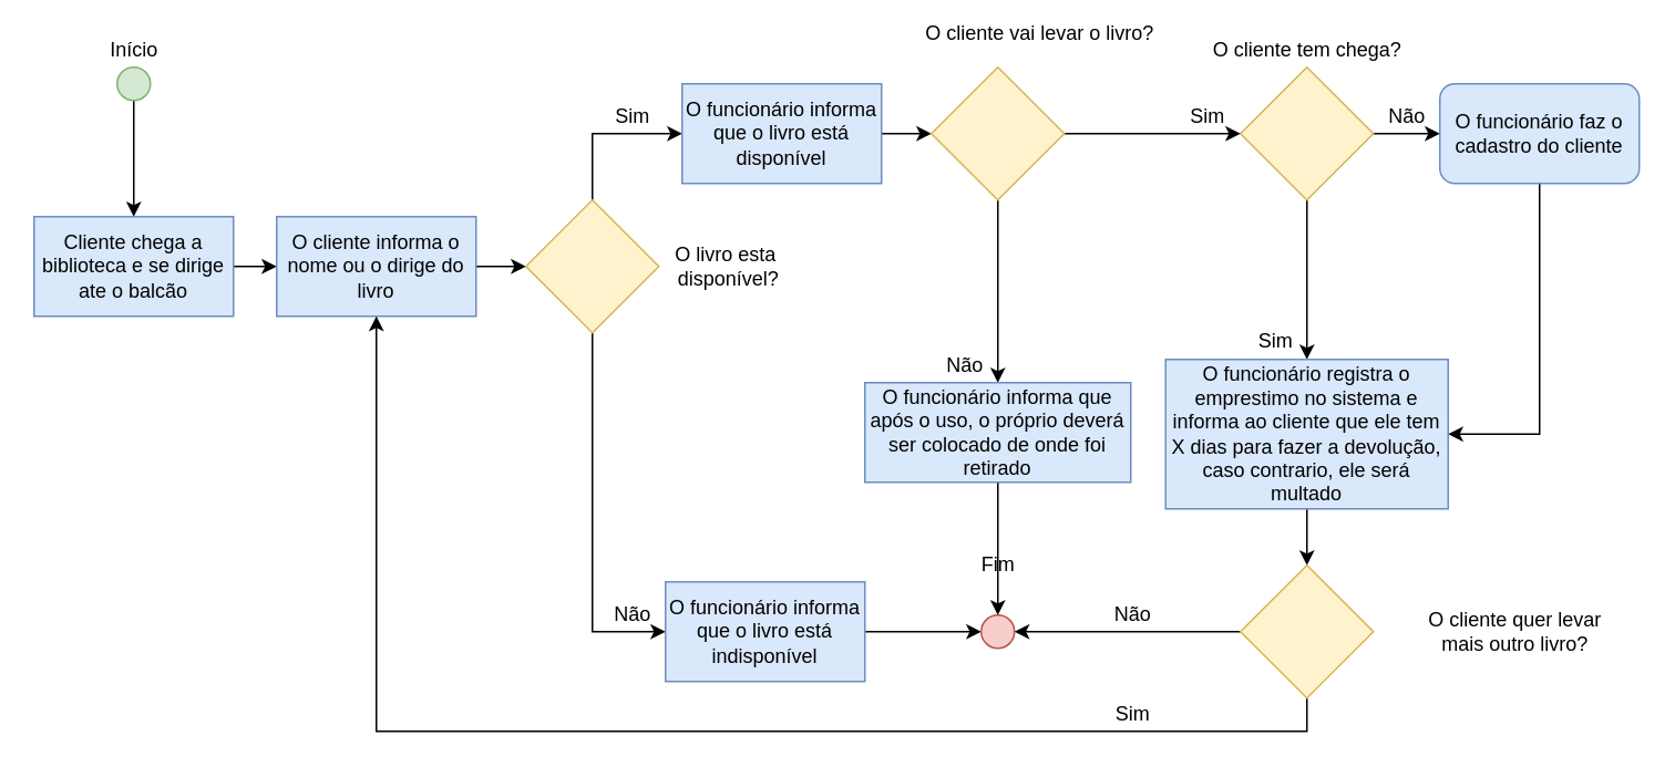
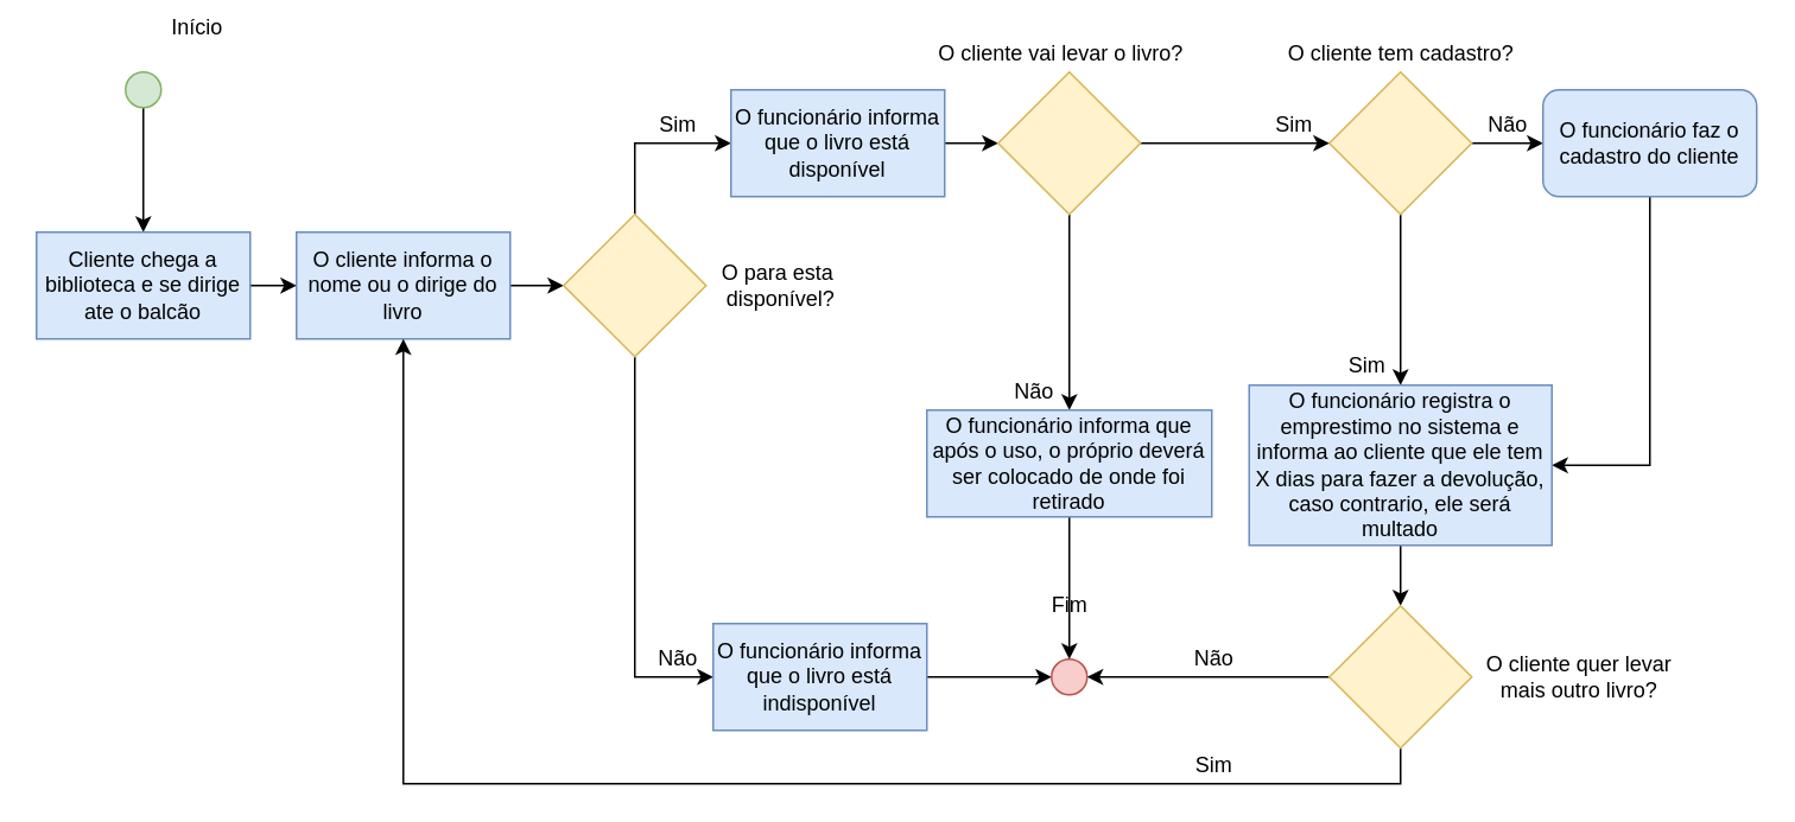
  <mxCell id="0" />
  <mxCell id="1" parent="0" />
  <mxCell id="2" value="" style="edgeStyle=orthogonalEdgeStyle;rounded=0;orthogonalLoop=1;jettySize=auto;html=1;" edge="1" parent="1" source="3" target="6"><mxGeometry relative="1" as="geometry" /></mxCell>
  <mxCell id="3" value="" style="ellipse;whiteSpace=wrap;html=1;aspect=fixed;fillColor=#d5e8d4;strokeColor=#82b366;" vertex="1" parent="1"><mxGeometry x="70" y="40" width="20" height="20" as="geometry" /></mxCell>
- <mxCell id="4" value="&lt;font style=&quot;font-size: 12px&quot;&gt;Início&lt;/font&gt;" style="text;html=1;align=center;verticalAlign=middle;resizable=0;points=[];autosize=1;strokeColor=none;" vertex="1" parent="1"><mxGeometry x="60" y="20" width="40" height="20" as="geometry" /></mxCell>
+ <mxCell id="4" value="&lt;font style=&quot;font-size: 12px&quot;&gt;Início&lt;/font&gt;" style="text;html=1;align=center;verticalAlign=middle;resizable=0;points=[];autosize=1;strokeColor=none;" vertex="1" parent="1"><mxGeometry x="90" y="5" width="40" height="20" as="geometry" /></mxCell>
  <mxCell id="5" style="edgeStyle=orthogonalEdgeStyle;rounded=0;orthogonalLoop=1;jettySize=auto;html=1;exitX=1;exitY=0.5;exitDx=0;exitDy=0;entryX=0;entryY=0.5;entryDx=0;entryDy=0;" edge="1" parent="1" source="6" target="9"><mxGeometry relative="1" as="geometry" /></mxCell>
  <mxCell id="6" value="Cliente chega a biblioteca e se dirige ate o balcão" style="whiteSpace=wrap;html=1;fillColor=#dae8fc;strokeColor=#6c8ebf;" vertex="1" parent="1"><mxGeometry x="20" y="130" width="120" height="60" as="geometry" /></mxCell>
- <mxCell id="7" value="O cliente tem chega?" style="text;html=1;align=center;verticalAlign=middle;resizable=0;points=[];autosize=1;strokeColor=none;" vertex="1" parent="1"><mxGeometry x="716" y="20" width="140" height="20" as="geometry" /></mxCell>
+ <mxCell id="7" value="O cliente tem cadastro?" style="text;html=1;align=center;verticalAlign=middle;resizable=0;points=[];autosize=1;strokeColor=none;" vertex="1" parent="1"><mxGeometry x="716" y="20" width="140" height="20" as="geometry" /></mxCell>
  <mxCell id="8" value="" style="edgeStyle=orthogonalEdgeStyle;rounded=0;orthogonalLoop=1;jettySize=auto;html=1;" edge="1" parent="1" source="9" target="12"><mxGeometry relative="1" as="geometry" /></mxCell>
  <mxCell id="9" value="O cliente informa o nome ou o dirige do livro" style="whiteSpace=wrap;html=1;fillColor=#dae8fc;strokeColor=#6c8ebf;" vertex="1" parent="1"><mxGeometry x="166" y="130" width="120" height="60" as="geometry" /></mxCell>
  <mxCell id="10" style="edgeStyle=orthogonalEdgeStyle;rounded=0;orthogonalLoop=1;jettySize=auto;html=1;exitX=0.5;exitY=0;exitDx=0;exitDy=0;entryX=0;entryY=0.5;entryDx=0;entryDy=0;" edge="1" parent="1" source="12" target="15"><mxGeometry relative="1" as="geometry" /></mxCell>
  <mxCell id="11" style="edgeStyle=orthogonalEdgeStyle;rounded=0;orthogonalLoop=1;jettySize=auto;html=1;exitX=0.5;exitY=1;exitDx=0;exitDy=0;entryX=0;entryY=0.5;entryDx=0;entryDy=0;" edge="1" parent="1" source="12" target="17"><mxGeometry relative="1" as="geometry" /></mxCell>
  <mxCell id="12" value="" style="rhombus;whiteSpace=wrap;html=1;fillColor=#fff2cc;strokeColor=#d6b656;" vertex="1" parent="1"><mxGeometry x="316" y="120" width="80" height="80" as="geometry" /></mxCell>
- <mxCell id="13" value="&lt;div&gt;O livro esta&lt;/div&gt;&lt;div&gt;&amp;nbsp;disponível?&lt;/div&gt;" style="text;html=1;align=center;verticalAlign=middle;resizable=0;points=[];autosize=1;strokeColor=none;" vertex="1" parent="1"><mxGeometry x="396" y="145" width="80" height="30" as="geometry" /></mxCell>
+ <mxCell id="13" value="&lt;div&gt;O para esta&lt;/div&gt;&lt;div&gt;&amp;nbsp;disponível?&lt;/div&gt;" style="text;html=1;align=center;verticalAlign=middle;resizable=0;points=[];autosize=1;strokeColor=none;" vertex="1" parent="1"><mxGeometry x="396" y="145" width="80" height="30" as="geometry" /></mxCell>
  <mxCell id="14" style="edgeStyle=orthogonalEdgeStyle;rounded=0;orthogonalLoop=1;jettySize=auto;html=1;exitX=1;exitY=0.5;exitDx=0;exitDy=0;entryX=0;entryY=0.5;entryDx=0;entryDy=0;" edge="1" parent="1" source="15" target="30"><mxGeometry relative="1" as="geometry" /></mxCell>
  <mxCell id="15" value="O funcionário informa que o livro está disponível" style="whiteSpace=wrap;html=1;fillColor=#dae8fc;strokeColor=#6c8ebf;" vertex="1" parent="1"><mxGeometry x="410" y="50" width="120" height="60" as="geometry" /></mxCell>
  <mxCell id="16" style="edgeStyle=orthogonalEdgeStyle;rounded=0;orthogonalLoop=1;jettySize=auto;html=1;exitX=1;exitY=0.5;exitDx=0;exitDy=0;entryX=0;entryY=0.5;entryDx=0;entryDy=0;" edge="1" parent="1" source="17" target="26"><mxGeometry relative="1" as="geometry" /></mxCell>
  <mxCell id="17" value="O funcionário informa que o livro está indisponível" style="whiteSpace=wrap;html=1;fillColor=#dae8fc;strokeColor=#6c8ebf;" vertex="1" parent="1"><mxGeometry x="400" y="350" width="120" height="60" as="geometry" /></mxCell>
  <mxCell id="18" value="Não" style="text;html=1;align=center;verticalAlign=middle;resizable=0;points=[];autosize=1;strokeColor=none;" vertex="1" parent="1"><mxGeometry x="360" y="360" width="40" height="20" as="geometry" /></mxCell>
  <mxCell id="19" value="Sim" style="text;html=1;align=center;verticalAlign=middle;resizable=0;points=[];autosize=1;strokeColor=none;" vertex="1" parent="1"><mxGeometry x="360" y="60" width="40" height="20" as="geometry" /></mxCell>
  <mxCell id="20" style="edgeStyle=orthogonalEdgeStyle;rounded=0;orthogonalLoop=1;jettySize=auto;html=1;exitX=0.5;exitY=1;exitDx=0;exitDy=0;entryX=0.5;entryY=0;entryDx=0;entryDy=0;" edge="1" parent="1" source="22" target="36"><mxGeometry relative="1" as="geometry" /></mxCell>
  <mxCell id="21" style="edgeStyle=orthogonalEdgeStyle;rounded=0;orthogonalLoop=1;jettySize=auto;html=1;exitX=1;exitY=0.5;exitDx=0;exitDy=0;entryX=0;entryY=0.5;entryDx=0;entryDy=0;" edge="1" parent="1" source="22" target="24"><mxGeometry relative="1" as="geometry" /></mxCell>
  <mxCell id="22" value="" style="rhombus;whiteSpace=wrap;html=1;strokeColor=#d6b656;fillColor=#fff2cc;" vertex="1" parent="1"><mxGeometry x="746" y="40" width="80" height="80" as="geometry" /></mxCell>
  <mxCell id="23" style="edgeStyle=orthogonalEdgeStyle;rounded=0;orthogonalLoop=1;jettySize=auto;html=1;exitX=0.5;exitY=1;exitDx=0;exitDy=0;entryX=1;entryY=0.5;entryDx=0;entryDy=0;" edge="1" parent="1" source="24" target="36"><mxGeometry relative="1" as="geometry"><mxPoint x="1006" y="246" as="targetPoint" /></mxGeometry></mxCell>
  <mxCell id="24" value="O funcionário faz o cadastro do cliente" style="whiteSpace=wrap;html=1;strokeColor=#6c8ebf;fillColor=#dae8fc;rounded=1;" vertex="1" parent="1"><mxGeometry x="866" y="50" width="120" height="60" as="geometry" /></mxCell>
  <mxCell id="25" value="Não" style="text;html=1;align=center;verticalAlign=middle;resizable=0;points=[];autosize=1;strokeColor=none;" vertex="1" parent="1"><mxGeometry x="826" y="60" width="40" height="20" as="geometry" /></mxCell>
  <mxCell id="26" value="" style="ellipse;whiteSpace=wrap;html=1;aspect=fixed;fillColor=#f8cecc;strokeColor=#b85450;" vertex="1" parent="1"><mxGeometry x="590" y="370" width="20" height="20" as="geometry" /></mxCell>
  <mxCell id="27" value="Fim" style="text;html=1;align=center;verticalAlign=middle;resizable=0;points=[];autosize=1;strokeColor=none;" vertex="1" parent="1"><mxGeometry x="580" y="330" width="40" height="20" as="geometry" /></mxCell>
  <mxCell id="28" style="edgeStyle=orthogonalEdgeStyle;rounded=0;orthogonalLoop=1;jettySize=auto;html=1;exitX=0.5;exitY=1;exitDx=0;exitDy=0;entryX=0.5;entryY=0;entryDx=0;entryDy=0;" edge="1" parent="1" source="30" target="33"><mxGeometry relative="1" as="geometry" /></mxCell>
  <mxCell id="29" style="edgeStyle=orthogonalEdgeStyle;rounded=0;orthogonalLoop=1;jettySize=auto;html=1;exitX=1;exitY=0.5;exitDx=0;exitDy=0;entryX=0;entryY=0.5;entryDx=0;entryDy=0;" edge="1" parent="1" source="30" target="22"><mxGeometry relative="1" as="geometry" /></mxCell>
  <mxCell id="30" value="" style="rhombus;whiteSpace=wrap;html=1;fillColor=#fff2cc;strokeColor=#d6b656;" vertex="1" parent="1"><mxGeometry x="560" y="40" width="80" height="80" as="geometry" /></mxCell>
- <mxCell id="31" value="O cliente vai levar o livro?" style="text;html=1;align=center;verticalAlign=middle;resizable=0;points=[];autosize=1;strokeColor=none;" vertex="1" parent="1"><mxGeometry x="550" y="10" width="150" height="20" as="geometry" /></mxCell>
+ <mxCell id="31" value="O cliente vai levar o livro?" style="text;html=1;align=center;verticalAlign=middle;resizable=0;points=[];autosize=1;strokeColor=none;" vertex="1" parent="1"><mxGeometry x="520" y="20" width="150" height="20" as="geometry" /></mxCell>
  <mxCell id="32" style="edgeStyle=orthogonalEdgeStyle;rounded=0;orthogonalLoop=1;jettySize=auto;html=1;exitX=0.5;exitY=1;exitDx=0;exitDy=0;entryX=0.5;entryY=0;entryDx=0;entryDy=0;" edge="1" parent="1" source="33" target="26"><mxGeometry relative="1" as="geometry" /></mxCell>
  <mxCell id="33" value="O funcionário informa que após o uso, o próprio deverá ser colocado de onde foi retirado" style="whiteSpace=wrap;html=1;fillColor=#dae8fc;strokeColor=#6c8ebf;" vertex="1" parent="1"><mxGeometry x="520" y="230" width="160" height="60" as="geometry" /></mxCell>
  <mxCell id="34" value="Não" style="text;html=1;align=center;verticalAlign=middle;resizable=0;points=[];autosize=1;strokeColor=none;" vertex="1" parent="1"><mxGeometry x="560" y="210" width="40" height="20" as="geometry" /></mxCell>
  <mxCell id="35" style="edgeStyle=orthogonalEdgeStyle;rounded=0;orthogonalLoop=1;jettySize=auto;html=1;exitX=0.5;exitY=1;exitDx=0;exitDy=0;entryX=0.5;entryY=0;entryDx=0;entryDy=0;" edge="1" parent="1" source="36" target="39"><mxGeometry relative="1" as="geometry" /></mxCell>
  <mxCell id="36" value="&lt;div&gt;O funcionário registra o emprestimo no sistema e informa ao cliente que ele tem X dias para fazer a devolução, caso contrario, ele será multado&lt;br&gt;&lt;/div&gt;" style="whiteSpace=wrap;html=1;fillColor=#dae8fc;strokeColor=#6c8ebf;" vertex="1" parent="1"><mxGeometry x="701" y="216" width="170" height="90" as="geometry" /></mxCell>
  <mxCell id="37" style="edgeStyle=orthogonalEdgeStyle;rounded=0;orthogonalLoop=1;jettySize=auto;html=1;exitX=0;exitY=0.5;exitDx=0;exitDy=0;entryX=1;entryY=0.5;entryDx=0;entryDy=0;" edge="1" parent="1" source="39" target="26"><mxGeometry relative="1" as="geometry" /></mxCell>
  <mxCell id="38" style="edgeStyle=orthogonalEdgeStyle;rounded=0;orthogonalLoop=1;jettySize=auto;html=1;exitX=0.5;exitY=1;exitDx=0;exitDy=0;entryX=0.5;entryY=1;entryDx=0;entryDy=0;" edge="1" parent="1" source="39" target="9"><mxGeometry relative="1" as="geometry" /></mxCell>
  <mxCell id="39" value="" style="rhombus;whiteSpace=wrap;html=1;fillColor=#fff2cc;strokeColor=#d6b656;" vertex="1" parent="1"><mxGeometry x="746" y="340" width="80" height="80" as="geometry" /></mxCell>
- <mxCell id="40" value="&lt;div&gt;O cliente quer levar&lt;/div&gt;&lt;div&gt; mais outro livro?&lt;/div&gt;" style="text;html=1;align=center;verticalAlign=middle;resizable=0;points=[];autosize=1;strokeColor=none;" vertex="1" parent="1"><mxGeometry x="851" y="365" width="120" height="30" as="geometry" /></mxCell>
+ <mxCell id="40" value="&lt;div&gt;O cliente quer levar&lt;/div&gt;&lt;div&gt; mais outro livro?&lt;/div&gt;" style="text;html=1;align=center;verticalAlign=middle;resizable=0;points=[];autosize=1;strokeColor=none;" vertex="1" parent="1"><mxGeometry x="826" y="365" width="120" height="30" as="geometry" /></mxCell>
  <mxCell id="41" value="Sim" style="text;html=1;align=center;verticalAlign=middle;resizable=0;points=[];autosize=1;strokeColor=none;" vertex="1" parent="1"><mxGeometry x="706" y="60" width="40" height="20" as="geometry" /></mxCell>
  <mxCell id="42" value="Não" style="text;html=1;align=center;verticalAlign=middle;resizable=0;points=[];autosize=1;strokeColor=none;" vertex="1" parent="1"><mxGeometry x="661" y="360" width="40" height="20" as="geometry" /></mxCell>
  <mxCell id="43" value="Sim" style="text;html=1;align=center;verticalAlign=middle;resizable=0;points=[];autosize=1;strokeColor=none;" vertex="1" parent="1"><mxGeometry x="747" y="195" width="40" height="20" as="geometry" /></mxCell>
  <mxCell id="44" value="Sim" style="text;html=1;align=center;verticalAlign=middle;resizable=0;points=[];autosize=1;strokeColor=none;" vertex="1" parent="1"><mxGeometry x="661" y="420" width="40" height="20" as="geometry" /></mxCell>
